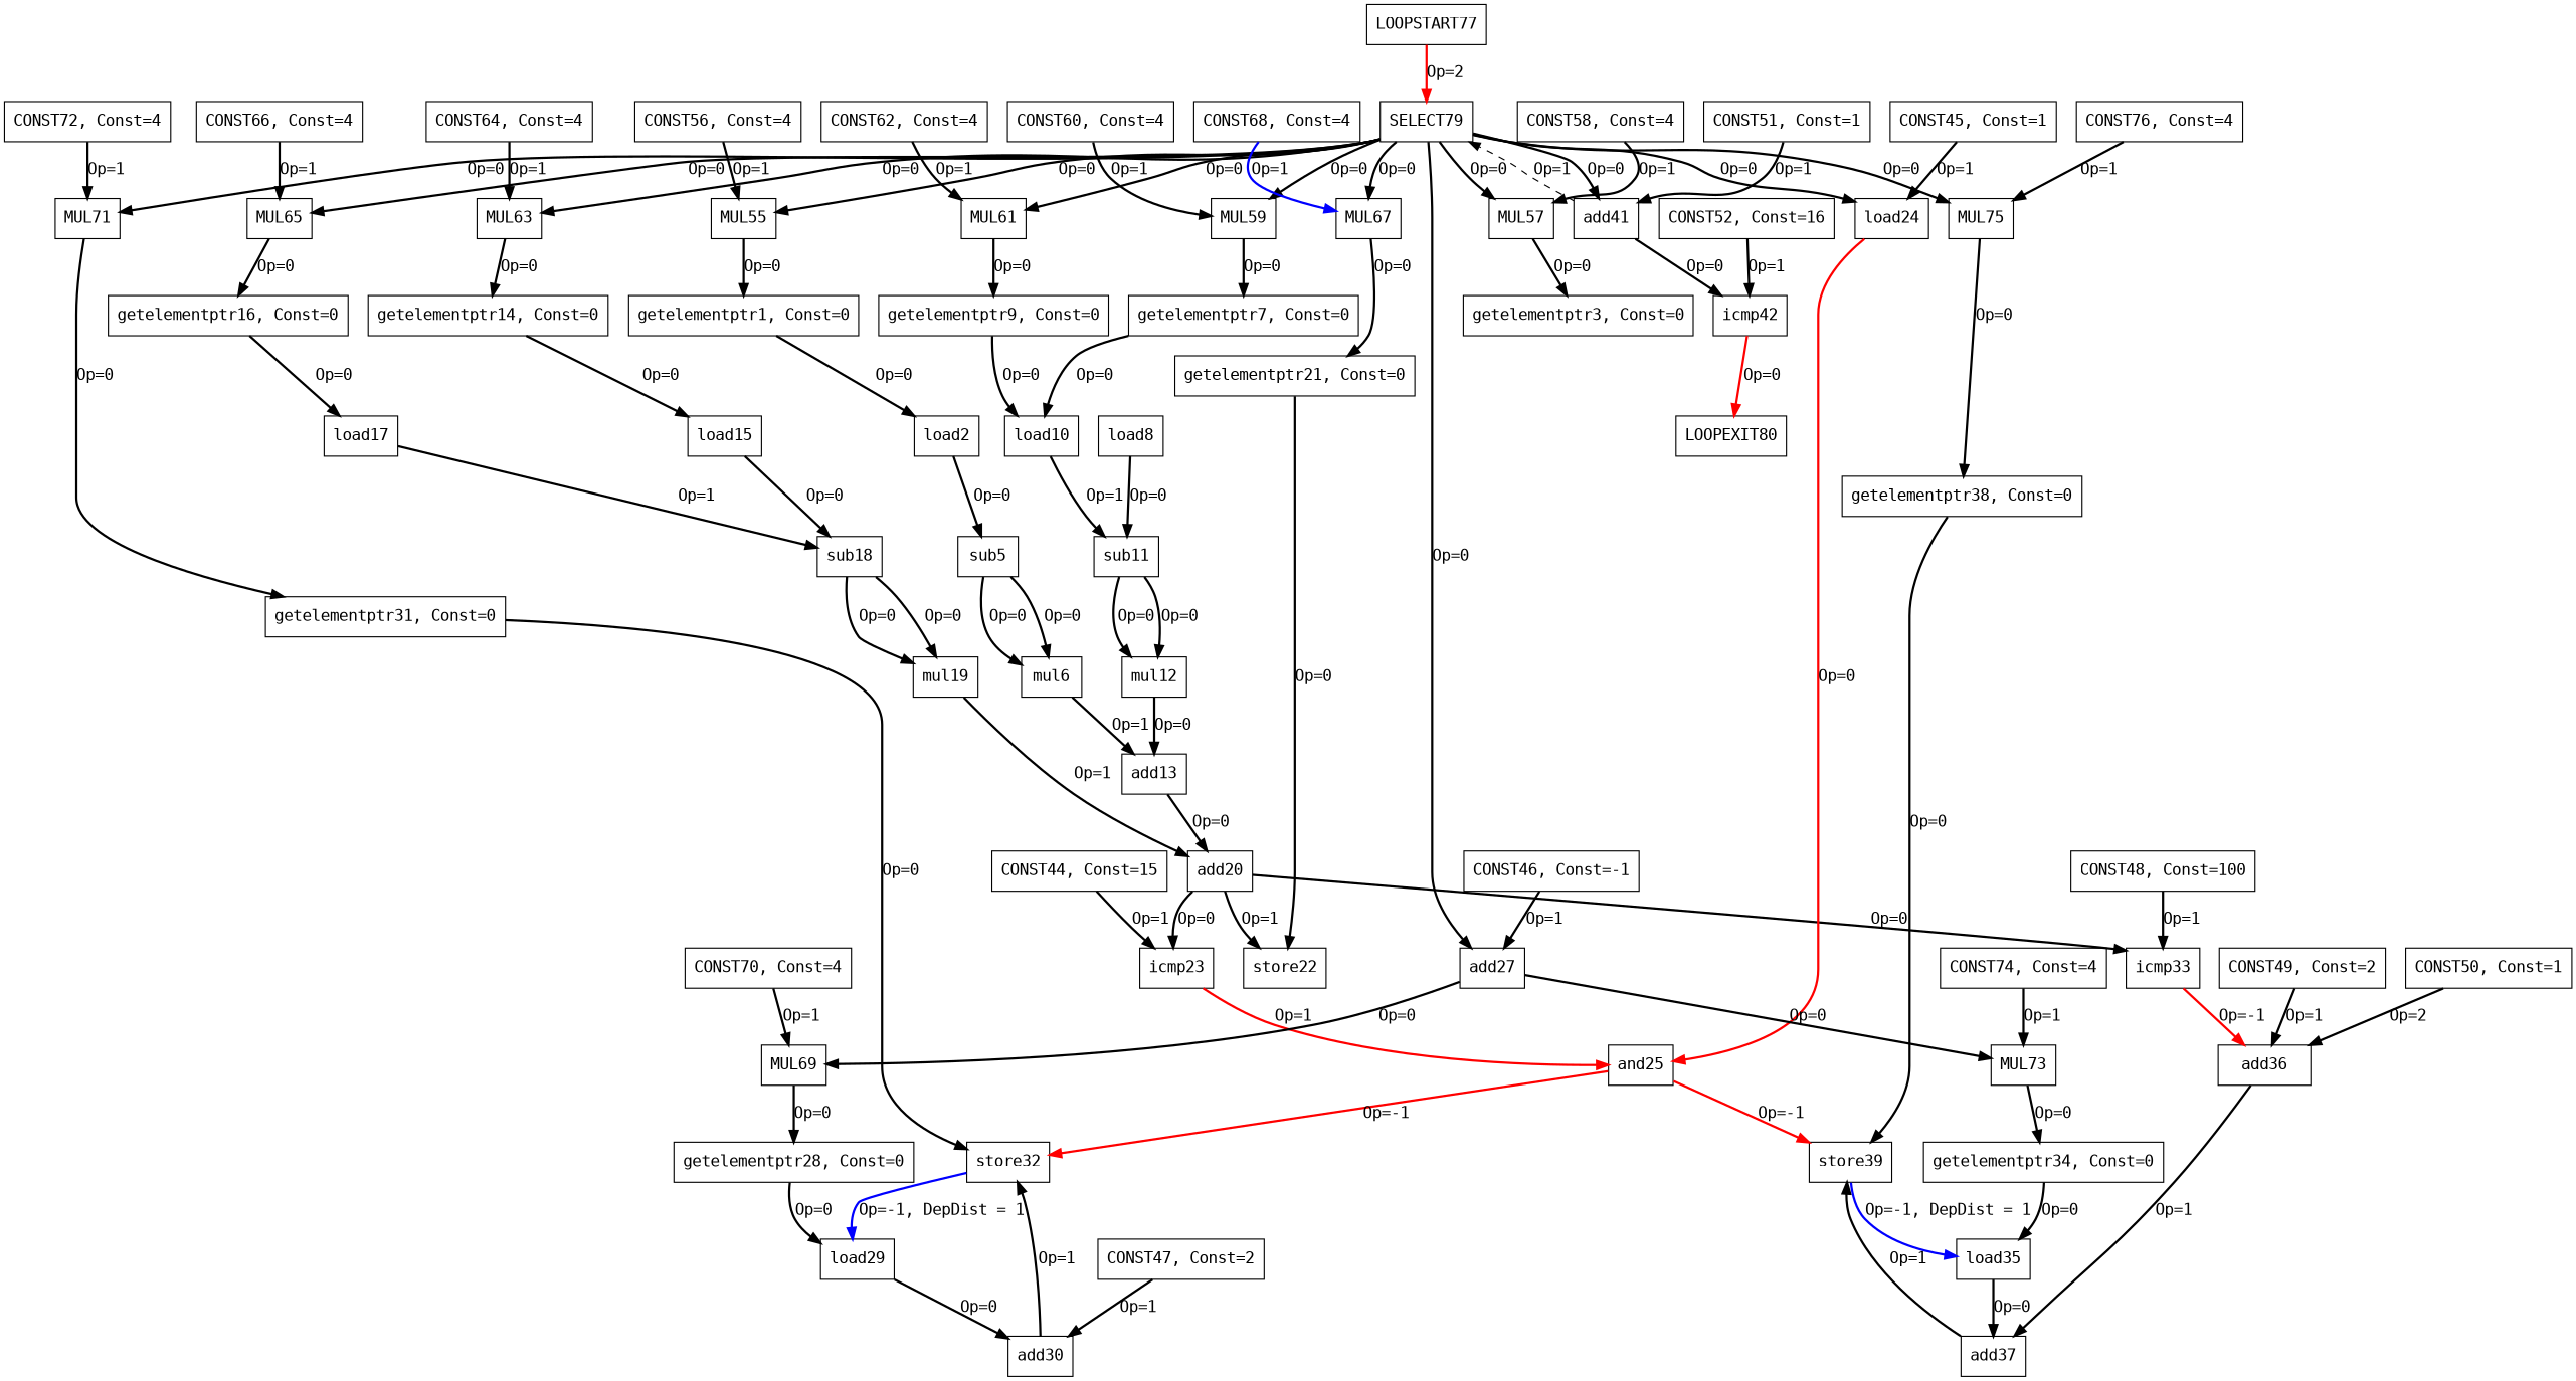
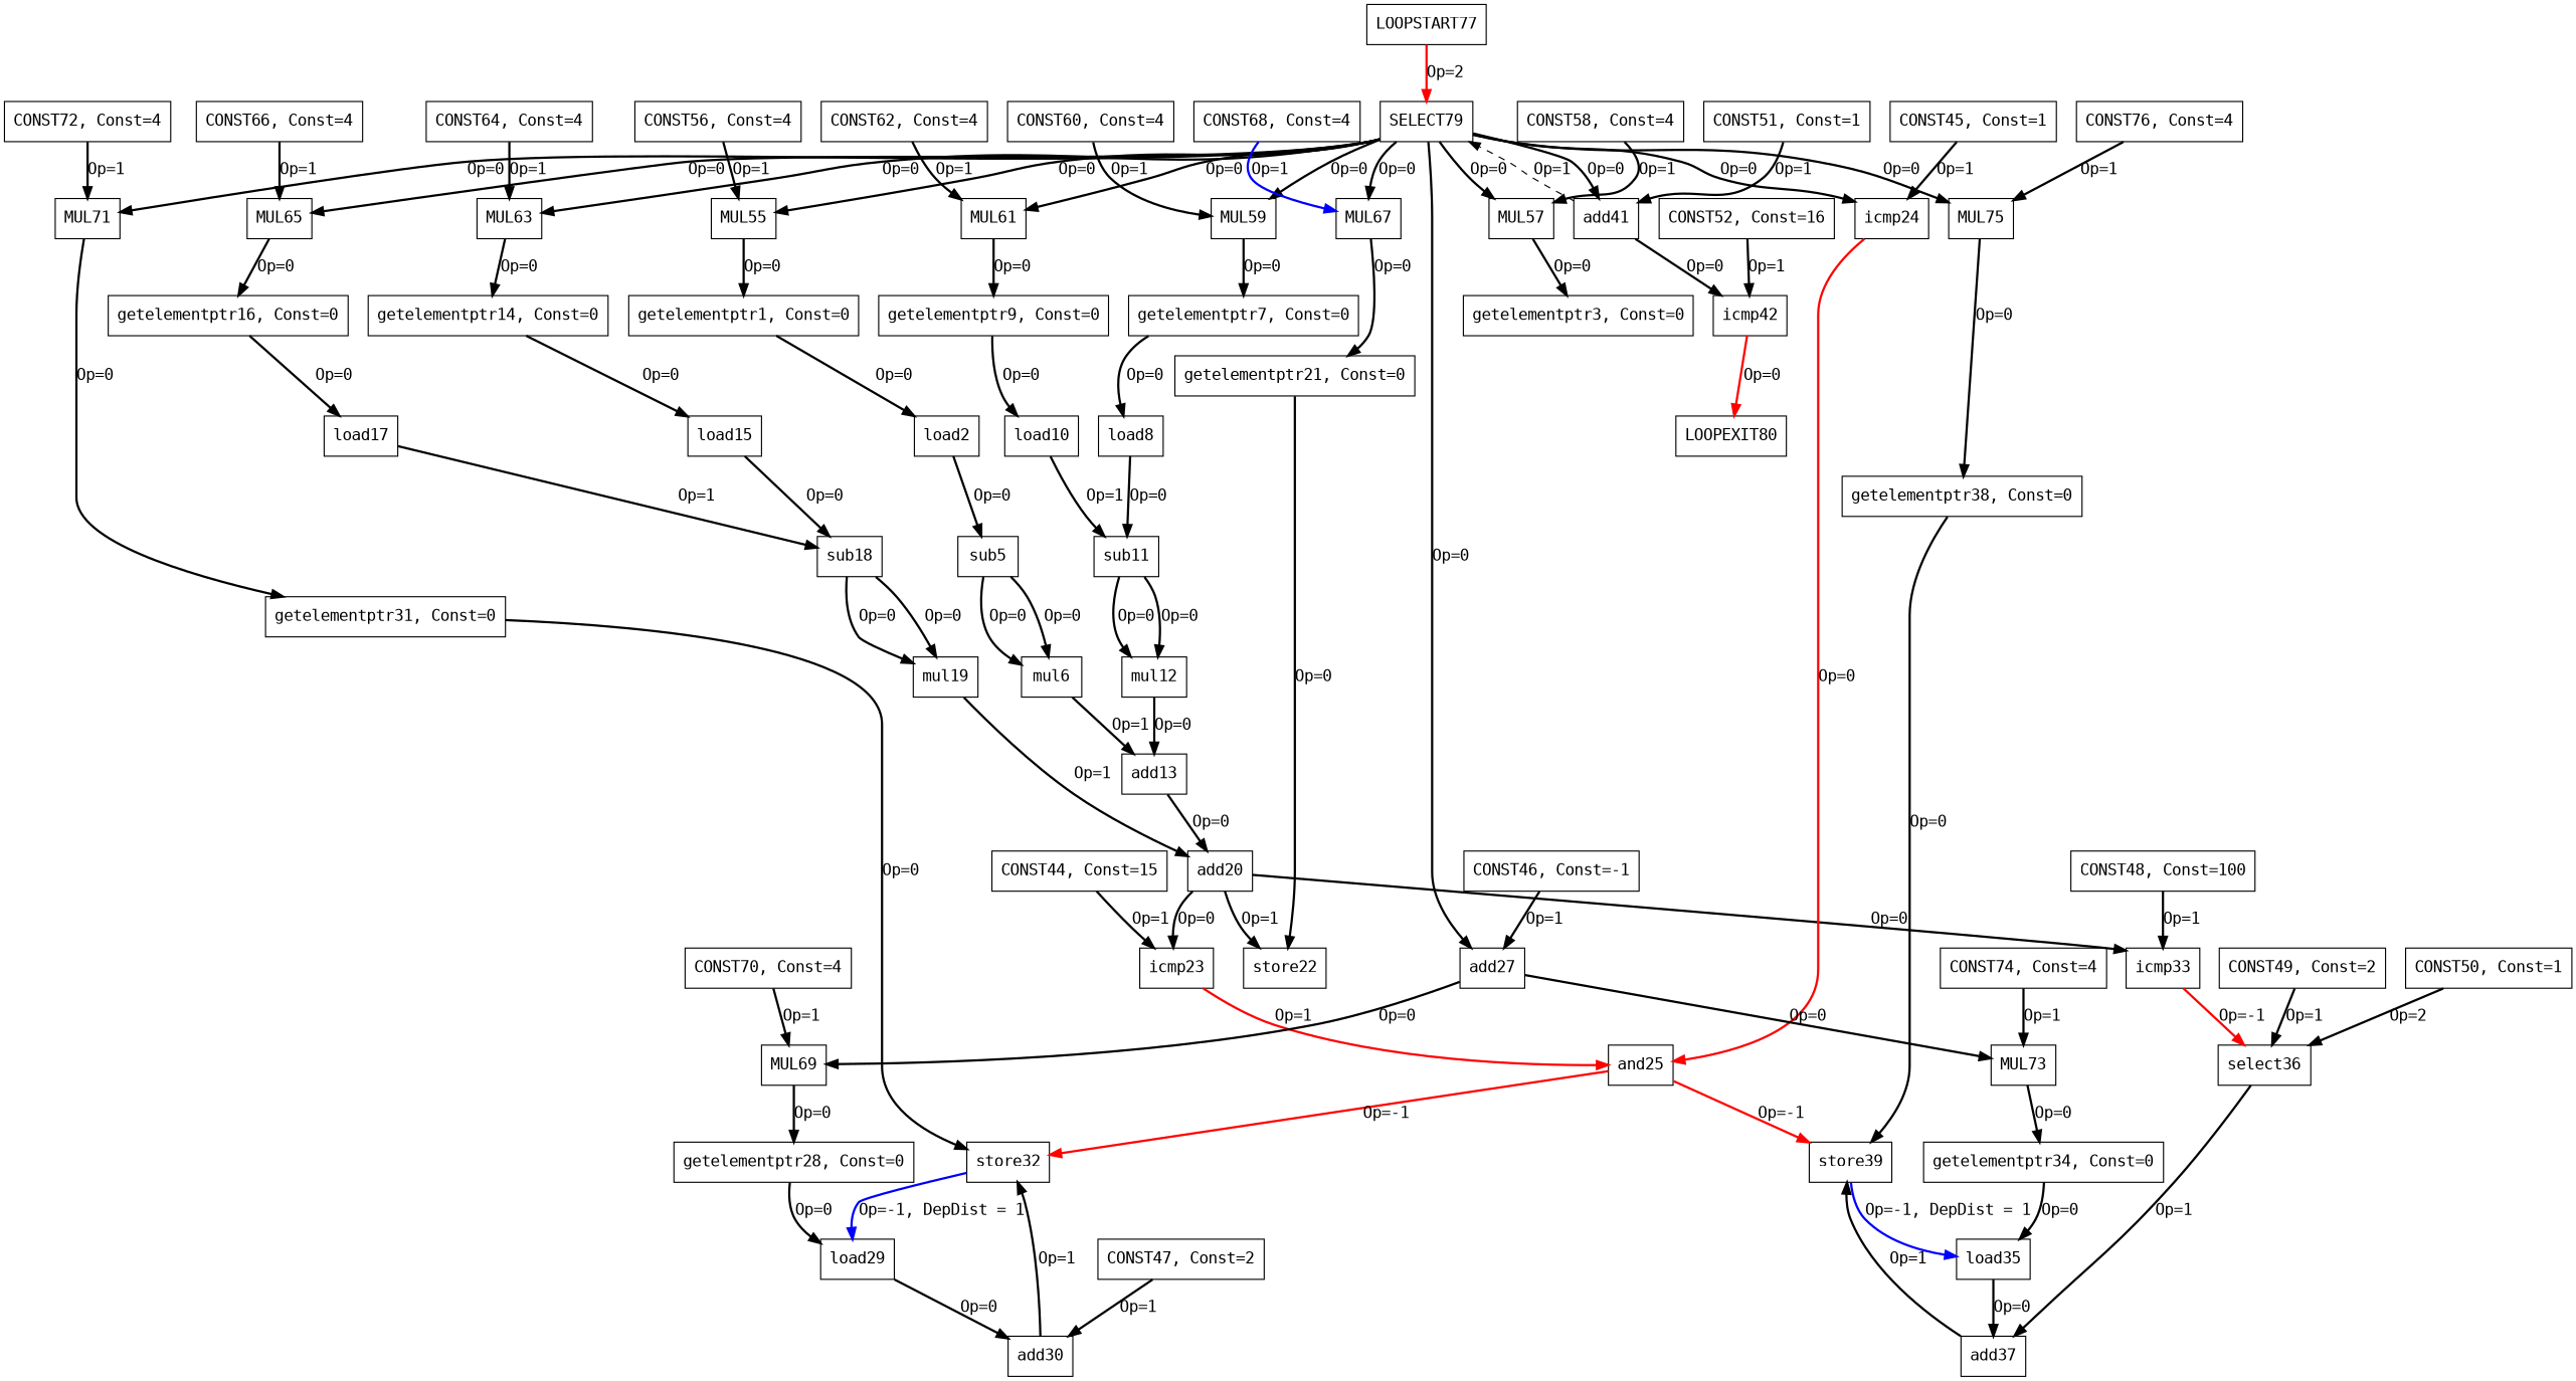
  digraph {
    fontname="DejaVu Sans Mono"
    node [color=black fontname="DejaVu Sans Mono" shape=box]
    edge [color=black fontname="DejaVu Sans Mono" style=bold]
    n1 [label="getelementptr1, Const=0"]
    n2 [label=load2]
    n3 [label=sub5]
    n4 [label=mul6]
    n5 [label="getelementptr3, Const=0"]
    n6 [label=add13]
    n7 [label=add20]
    n8 [label="getelementptr7, Const=0"]
    n9 [label=load8]
    n10 [label=sub11]
    n11 [label=mul12]
    n12 [label="getelementptr9, Const=0"]
    n13 [label=load10]
    n14 [label=store22]
    n15 [label=icmp23]
    n16 [label=icmp33]
    n17 [label="getelementptr14, Const=0"]
    n18 [label=load15]
    n19 [label=sub18]
    n20 [label=mul19]
    n21 [label="getelementptr16, Const=0"]
    n22 [label=load17]
    n23 [label=and25]
-   n24 [label=add36]
+   n24 [label=select36]
    n25 [label="getelementptr21, Const=0"]
    n26 [label=store32]
    n27 [label=store39]
-   n28 [label=load24]
+   n28 [label=icmp24]
    n29 [label=load29]
    n30 [label=load35]
    n31 [label=add27]
    n32 [label=MUL69]
    n33 [label=MUL73]
    n34 [label="getelementptr28, Const=0"]
    n35 [label="getelementptr34, Const=0"]
    n36 [label=add30]
    n37 [label="getelementptr31, Const=0"]
    n38 [label=add37]
    n39 [label="getelementptr38, Const=0"]
    n40 [label=add41]
    n41 [label=icmp42]
    n42 [label=SELECT79]
    n43 [label=LOOPEXIT80]
    n44 [label=MUL55]
    n45 [label=MUL57]
    n46 [label=MUL59]
    n47 [label=MUL61]
    n48 [label=MUL63]
    n49 [label=MUL65]
    n50 [label=MUL67]
    n51 [label=MUL71]
    n52 [label=MUL75]
    n53 [label="CONST44, Const=15"]
    n54 [label="CONST45, Const=1"]
    n55 [label="CONST46, Const=-1"]
    n56 [label="CONST47, Const=2"]
    n57 [label="CONST48, Const=100"]
    n58 [label="CONST49, Const=2"]
    n59 [label="CONST50, Const=1"]
    n60 [label="CONST51, Const=1"]
    n61 [label="CONST52, Const=16"]
    n62 [label="CONST56, Const=4"]
    n63 [label="CONST58, Const=4"]
    n64 [label="CONST60, Const=4"]
    n65 [label="CONST62, Const=4"]
    n66 [label="CONST64, Const=4"]
    n67 [label="CONST66, Const=4"]
    n68 [label="CONST68, Const=4"]
    n69 [label="CONST70, Const=4"]
    n70 [label="CONST72, Const=4"]
    n71 [label="CONST74, Const=4"]
    n72 [label="CONST76, Const=4"]
    n73 [label=LOOPSTART77]
    n1 -> n2 [label="Op=0"]
    n2 -> n3 [label="Op=0"]
    n3 -> n4 [label="Op=0"]
    n3 -> n4 [label="Op=0"]
    n4 -> n6 [label="Op=1"]
    n6 -> n7 [label="Op=0"]
    n7 -> n14 [label="Op=1"]
    n7 -> n15 [label="Op=0"]
    n7 -> n16 [label="Op=0"]
-   n8 -> n13 [label="Op=0"]
+   n8 -> n9 [label="Op=0"]
    n9 -> n10 [label="Op=0"]
    n10 -> n11 [label="Op=0"]
    n10 -> n11 [label="Op=0"]
    n11 -> n6 [label="Op=0"]
    n12 -> n13 [label="Op=0"]
    n13 -> n10 [label="Op=1"]
    n15 -> n23 [color=red label="Op=1"]
    n16 -> n24 [color=red label="Op=-1"]
    n17 -> n18 [label="Op=0"]
    n18 -> n19 [label="Op=0"]
    n19 -> n20 [label="Op=0"]
    n19 -> n20 [label="Op=0"]
    n20 -> n7 [label="Op=1"]
    n21 -> n22 [label="Op=0"]
    n22 -> n19 [label="Op=1"]
    n23 -> n26 [color=red label="Op=-1"]
    n23 -> n27 [color=red label="Op=-1"]
    n24 -> n38 [label="Op=1"]
    n25 -> n14 [label="Op=0"]
    n26 -> n29 [color=blue label="Op=-1, DepDist = 1"]
    n27 -> n30 [color=blue label="Op=-1, DepDist = 1"]
    n28 -> n23 [color=red label="Op=0"]
    n29 -> n36 [label="Op=0"]
    n30 -> n38 [label="Op=0"]
    n31 -> n32 [label="Op=0"]
    n31 -> n33 [label="Op=0"]
    n32 -> n34 [label="Op=0"]
    n33 -> n35 [label="Op=0"]
    n34 -> n29 [label="Op=0"]
    n35 -> n30 [label="Op=0"]
    n36 -> n26 [label="Op=1"]
    n37 -> n26 [label="Op=0"]
    n38 -> n27 [label="Op=1"]
    n39 -> n27 [label="Op=0"]
    n40 -> n41 [label="Op=0"]
    n40 -> n42 [label="Op=1" style=dashed]
    n41 -> n43 [color=red label="Op=0"]
    n42 -> n28 [label="Op=0"]
    n42 -> n31 [label="Op=0"]
    n42 -> n40 [label="Op=0"]
    n42 -> n44 [label="Op=0"]
    n42 -> n45 [label="Op=0"]
    n42 -> n46 [label="Op=0"]
    n42 -> n47 [label="Op=0"]
    n42 -> n48 [label="Op=0"]
    n42 -> n49 [label="Op=0"]
    n42 -> n50 [label="Op=0"]
    n42 -> n51 [label="Op=0"]
    n42 -> n52 [label="Op=0"]
    n44 -> n1 [label="Op=0"]
    n45 -> n5 [label="Op=0"]
    n46 -> n8 [label="Op=0"]
    n47 -> n12 [label="Op=0"]
    n48 -> n17 [label="Op=0"]
    n49 -> n21 [label="Op=0"]
    n50 -> n25 [label="Op=0"]
    n51 -> n37 [label="Op=0"]
    n52 -> n39 [label="Op=0"]
    n53 -> n15 [label="Op=1"]
    n54 -> n28 [label="Op=1"]
    n55 -> n31 [label="Op=1"]
    n56 -> n36 [label="Op=1"]
    n57 -> n16 [label="Op=1"]
    n58 -> n24 [label="Op=1"]
    n59 -> n24 [label="Op=2"]
    n60 -> n40 [label="Op=1"]
    n61 -> n41 [label="Op=1"]
    n62 -> n44 [label="Op=1"]
    n63 -> n45 [label="Op=1"]
    n64 -> n46 [label="Op=1"]
    n65 -> n47 [label="Op=1"]
    n66 -> n48 [label="Op=1"]
    n67 -> n49 [label="Op=1"]
    n68 -> n50 [color=blue label="Op=1"]
    n69 -> n32 [label="Op=1"]
    n70 -> n51 [label="Op=1"]
    n71 -> n33 [label="Op=1"]
    n72 -> n52 [label="Op=1"]
    n73 -> n42 [color=red label="Op=2"]
  }
